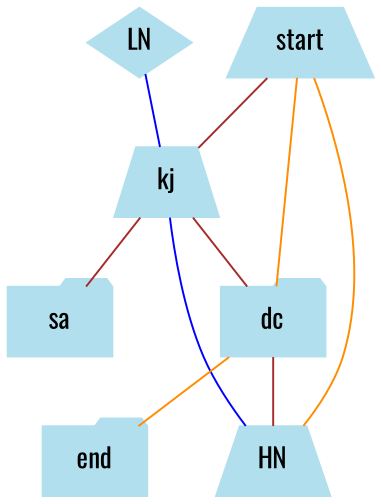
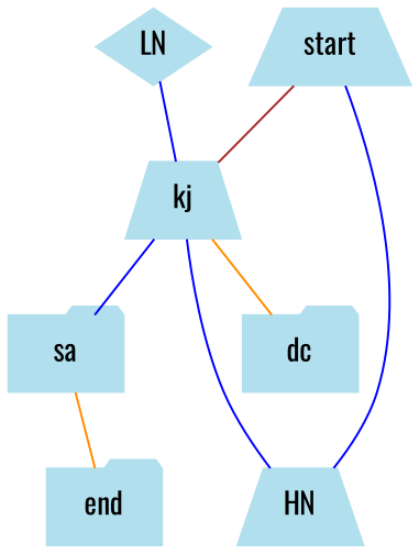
  graph {
    fontname=Oswald
    node [color=lightblue2 fontname=Oswald shape=trapezium style=filled]
    edge [color=brown fontname=Oswald]
    start
    kj
    HN
    dc [shape=folder]
    sa [shape=folder]
    end [shape=folder]
    LN [shape=diamond]
    start -- kj
    kj -- HN [color=blue]
-   kj -- dc
-   kj -- sa
-   HN -- start [color=darkorange]
-   dc -- start [color=darkorange]
-   dc -- HN
-   dc -- end [color=darkorange]
+   kj -- dc [color=darkorange]
+   kj -- sa [color=blue]
+   HN -- start [color=blue]
+   sa -- end [color=darkorange]
    LN -- kj [color=blue]
  }
